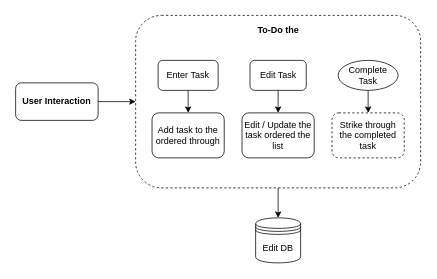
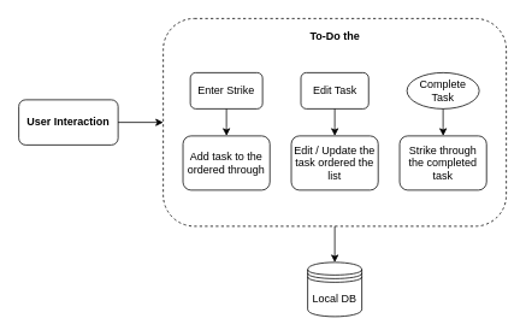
  <mxCell id="0" />
  <mxCell id="1" parent="0" />
  <mxCell id="2" value="" style="group" vertex="1" connectable="0" parent="1"><mxGeometry x="20" y="20" width="540" height="330" as="geometry" /></mxCell>
  <mxCell id="3" value="&lt;b&gt;User Interaction&lt;/b&gt;" style="rounded=1;whiteSpace=wrap;html=1;" vertex="1" parent="2"><mxGeometry y="90" width="110" height="50" as="geometry" /></mxCell>
  <mxCell id="4" value="" style="rounded=1;whiteSpace=wrap;html=1;dashed=1;" vertex="1" parent="2"><mxGeometry x="160" width="380" height="230" as="geometry" /></mxCell>
  <mxCell id="5" value="" style="edgeStyle=orthogonalEdgeStyle;rounded=0;orthogonalLoop=1;jettySize=auto;html=1;" edge="1" parent="2" source="3" target="4"><mxGeometry relative="1" as="geometry" /></mxCell>
  <mxCell id="6" value="&lt;b&gt;&lt;font style=&quot;font-size: 12px&quot;&gt;To-Do the&lt;/font&gt;&lt;/b&gt;" style="text;html=1;strokeColor=none;fillColor=none;align=center;verticalAlign=middle;whiteSpace=wrap;rounded=0;" vertex="1" parent="2"><mxGeometry x="287.5" y="10" width="125" height="20" as="geometry" /></mxCell>
- <mxCell id="7" value="Enter Task" style="rounded=1;whiteSpace=wrap;html=1;" vertex="1" parent="2"><mxGeometry x="190" y="60" width="80" height="40" as="geometry" /></mxCell>
+ <mxCell id="7" value="Enter Strike" style="rounded=1;whiteSpace=wrap;html=1;" vertex="1" parent="2"><mxGeometry x="190" y="60" width="80" height="40" as="geometry" /></mxCell>
  <mxCell id="8" value="Edit Task" style="rounded=1;whiteSpace=wrap;html=1;" vertex="1" parent="2"><mxGeometry x="312.5" y="60" width="75" height="40" as="geometry" /></mxCell>
  <mxCell id="9" value="Complete Task" style="ellipse;whiteSpace=wrap;html=1;" vertex="1" parent="2"><mxGeometry x="430" y="60" width="80" height="40" as="geometry" /></mxCell>
  <mxCell id="10" value="Add task to the ordered through" style="rounded=1;whiteSpace=wrap;html=1;" vertex="1" parent="2"><mxGeometry x="181.88" y="130" width="96.25" height="60" as="geometry" /></mxCell>
  <mxCell id="11" value="" style="edgeStyle=orthogonalEdgeStyle;rounded=0;orthogonalLoop=1;jettySize=auto;html=1;" edge="1" parent="2" source="7" target="10"><mxGeometry relative="1" as="geometry" /></mxCell>
  <mxCell id="12" value="Edit / Update the task ordered the list" style="rounded=1;whiteSpace=wrap;html=1;" vertex="1" parent="2"><mxGeometry x="301.87" y="130" width="96.25" height="60" as="geometry" /></mxCell>
  <mxCell id="13" value="" style="edgeStyle=orthogonalEdgeStyle;rounded=0;orthogonalLoop=1;jettySize=auto;html=1;" edge="1" parent="2" source="8" target="12"><mxGeometry relative="1" as="geometry" /></mxCell>
- <mxCell id="14" value="Strike through the completed task" style="rounded=1;whiteSpace=wrap;html=1;dashed=1;" vertex="1" parent="2"><mxGeometry x="421.88" y="130" width="96.25" height="60" as="geometry" /></mxCell>
+ <mxCell id="14" value="Strike through the completed task" style="rounded=1;whiteSpace=wrap;html=1;" vertex="1" parent="2"><mxGeometry x="421.88" y="130" width="96.25" height="60" as="geometry" /></mxCell>
  <mxCell id="15" value="" style="edgeStyle=orthogonalEdgeStyle;rounded=0;orthogonalLoop=1;jettySize=auto;html=1;" edge="1" parent="2" source="9" target="14"><mxGeometry relative="1" as="geometry" /></mxCell>
- <mxCell id="16" value="Edit DB" style="shape=datastore;whiteSpace=wrap;html=1;" vertex="1" parent="2"><mxGeometry x="320" y="270" width="60" height="60" as="geometry" /></mxCell>
+ <mxCell id="16" value="Local DB" style="shape=datastore;whiteSpace=wrap;html=1;" vertex="1" parent="2"><mxGeometry x="320" y="270" width="60" height="60" as="geometry" /></mxCell>
  <mxCell id="17" value="" style="edgeStyle=orthogonalEdgeStyle;rounded=0;orthogonalLoop=1;jettySize=auto;html=1;" edge="1" parent="2" source="4" target="16"><mxGeometry relative="1" as="geometry" /></mxCell>
